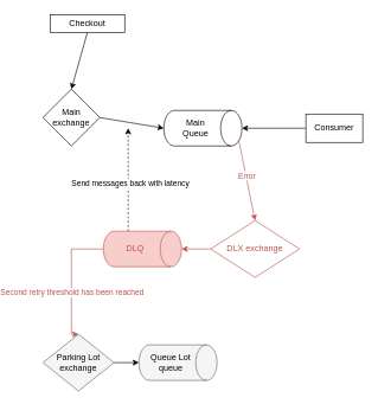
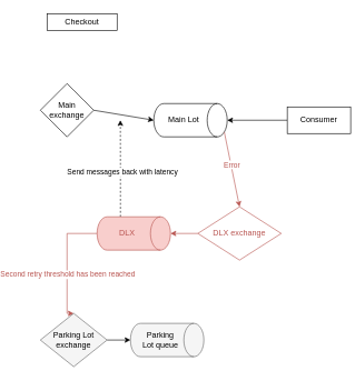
  <mxCell id="0" />
  <mxCell id="1" parent="0" />
  <mxCell id="2" value="&lt;font color=&quot;#000000&quot;&gt;Main exchange&lt;/font&gt;" style="rhombus;whiteSpace=wrap;html=1;fontColor=#D79B00;" vertex="1" parent="1"><mxGeometry x="20" y="125" width="80" height="80" as="geometry" /></mxCell>
  <mxCell id="3" value="" style="endArrow=classic;html=1;rounded=0;fontColor=#D79B00;exitX=1;exitY=0.5;exitDx=0;exitDy=0;entryX=0.5;entryY=1;entryDx=0;entryDy=0;entryPerimeter=0;" edge="1" parent="1" source="2" target="4"><mxGeometry width="50" height="50" relative="1" as="geometry"><mxPoint x="230" y="190" as="sourcePoint" /><mxPoint x="200" y="180" as="targetPoint" /></mxGeometry></mxCell>
  <mxCell id="4" value="&lt;p style=&quot;line-height: 1;&quot;&gt;&lt;br&gt;&lt;/p&gt;" style="shape=cylinder3;boundedLbl=1;backgroundOutline=1;size=15;fontColor=default;rotation=90;whiteSpace=wrap;html=1;" vertex="1" parent="1"><mxGeometry x="220" y="125" width="50" height="110" as="geometry" /></mxCell>
  <mxCell id="5" value="Checkout" style="rounded=0;whiteSpace=wrap;html=1;fontColor=#000000;" vertex="1" parent="1"><mxGeometry x="30" y="20" width="105" height="25" as="geometry" /></mxCell>
- <mxCell id="6" value="" style="endArrow=classic;html=1;rounded=0;fontColor=#000000;exitX=0.5;exitY=1;exitDx=0;exitDy=0;entryX=0.5;entryY=0;entryDx=0;entryDy=0;" edge="1" parent="1" source="5" target="2"><mxGeometry width="50" height="50" relative="1" as="geometry"><mxPoint x="220" y="160" as="sourcePoint" /><mxPoint x="270" y="110" as="targetPoint" /></mxGeometry></mxCell>
- <mxCell id="7" value="Main Queue" style="text;html=1;strokeColor=none;fillColor=none;align=center;verticalAlign=middle;whiteSpace=wrap;rounded=0;fontColor=#000000;" vertex="1" parent="1"><mxGeometry x="205" y="165" width="60" height="30" as="geometry" /></mxCell>
+ <mxCell id="7" value="Main Lot" style="text;html=1;strokeColor=none;fillColor=none;align=center;verticalAlign=middle;whiteSpace=wrap;rounded=0;fontColor=#000000;" vertex="1" parent="1"><mxGeometry x="205" y="165" width="60" height="30" as="geometry" /></mxCell>
  <mxCell id="8" value="" style="endArrow=classic;html=1;rounded=0;fontColor=#000000;entryX=0.5;entryY=0;entryDx=0;entryDy=0;entryPerimeter=0;exitX=0;exitY=0.5;exitDx=0;exitDy=0;" edge="1" parent="1" source="9" target="4"><mxGeometry width="50" height="50" relative="1" as="geometry"><mxPoint x="390" y="180" as="sourcePoint" /><mxPoint x="450" y="165" as="targetPoint" /></mxGeometry></mxCell>
- <mxCell id="9" value="Consumer" style="rounded=0;whiteSpace=wrap;html=1;fontColor=#000000;" vertex="1" parent="1"><mxGeometry x="390" y="160" width="80" height="40" as="geometry" /></mxCell>
+ <mxCell id="9" value="Consumer" style="rounded=0;whiteSpace=wrap;html=1;fontColor=#000000;" vertex="1" parent="1"><mxGeometry x="390" y="160" width="95" height="40" as="geometry" /></mxCell>
  <mxCell id="10" value="" style="endArrow=classic;html=1;rounded=0;fontColor=#B85450;fillColor=#f8cecc;strokeColor=#b85450;exitX=0.855;exitY=0;exitDx=0;exitDy=4.35;exitPerimeter=0;entryX=0.5;entryY=0;entryDx=0;entryDy=0;" edge="1" parent="1" source="4" target="13"><mxGeometry width="50" height="50" relative="1" as="geometry"><mxPoint x="320" y="220" as="sourcePoint" /><mxPoint x="296" y="340" as="targetPoint" /><Array as="points" /></mxGeometry></mxCell>
  <mxCell id="11" value="Error" style="edgeLabel;html=1;align=center;verticalAlign=middle;resizable=0;points=[];fontColor=#B85450;" vertex="1" connectable="0" parent="10"><mxGeometry x="-0.133" y="1" relative="1" as="geometry"><mxPoint as="offset" /></mxGeometry></mxCell>
  <mxCell id="12" style="edgeStyle=orthogonalEdgeStyle;rounded=0;orthogonalLoop=1;jettySize=auto;html=1;exitX=0;exitY=0.5;exitDx=0;exitDy=0;entryX=0.5;entryY=0;entryDx=0;entryDy=0;entryPerimeter=0;fontColor=#B85450;fillColor=#f8cecc;strokeColor=#b85450;" edge="1" parent="1" source="13" target="18"><mxGeometry relative="1" as="geometry" /></mxCell>
  <mxCell id="13" value="&lt;font&gt;DLX exchange&lt;/font&gt;" style="rhombus;whiteSpace=wrap;html=1;fontColor=#B85450;strokeColor=#B85450;" vertex="1" parent="1"><mxGeometry x="256" y="310" width="125" height="80" as="geometry" /></mxCell>
  <mxCell id="14" style="edgeStyle=orthogonalEdgeStyle;rounded=0;orthogonalLoop=1;jettySize=auto;html=1;exitX=0;exitY=0;exitDx=0;exitDy=75;exitPerimeter=0;fontColor=#000000;fillColor=#f8cecc;strokeColor=#000000;dashed=1;" edge="1" parent="1" source="18"><mxGeometry relative="1" as="geometry"><mxPoint x="139.857" y="180" as="targetPoint" /></mxGeometry></mxCell>
  <mxCell id="15" value="Send messages back with latency" style="edgeLabel;html=1;align=center;verticalAlign=middle;resizable=0;points=[];fontColor=#000000;" vertex="1" connectable="0" parent="14"><mxGeometry x="0.082" relative="1" as="geometry"><mxPoint x="2" y="11" as="offset" /></mxGeometry></mxCell>
  <mxCell id="16" style="edgeStyle=orthogonalEdgeStyle;rounded=0;orthogonalLoop=1;jettySize=auto;html=1;exitX=0.5;exitY=1;exitDx=0;exitDy=0;exitPerimeter=0;fontColor=#B85450;fillColor=#f8cecc;strokeColor=#b85450;entryX=0.5;entryY=0;entryDx=0;entryDy=0;" edge="1" parent="1" source="18" target="21"><mxGeometry relative="1" as="geometry"><mxPoint x="60" y="470" as="targetPoint" /><Array as="points"><mxPoint x="60" y="350" /></Array></mxGeometry></mxCell>
  <mxCell id="17" value="Second retry threshold has been reached" style="edgeLabel;html=1;align=center;verticalAlign=middle;resizable=0;points=[];fontColor=#B85450;" vertex="1" connectable="0" parent="16"><mxGeometry x="0.153" relative="1" as="geometry"><mxPoint y="5" as="offset" /></mxGeometry></mxCell>
  <mxCell id="18" value="&lt;p style=&quot;line-height: 1;&quot;&gt;&lt;br&gt;&lt;/p&gt;" style="shape=cylinder3;boundedLbl=1;backgroundOutline=1;size=15;rotation=90;whiteSpace=wrap;html=1;fillColor=#f8cecc;strokeColor=#b85450;" vertex="1" parent="1"><mxGeometry x="135" y="295" width="50" height="110" as="geometry" /></mxCell>
- <mxCell id="19" value="DLQ" style="text;html=1;strokeColor=none;fillColor=none;align=center;verticalAlign=middle;whiteSpace=wrap;rounded=0;fontColor=#B85450;" vertex="1" parent="1"><mxGeometry x="120" y="335" width="60" height="30" as="geometry" /></mxCell>
+ <mxCell id="19" value="DLX" style="text;html=1;strokeColor=none;fillColor=none;align=center;verticalAlign=middle;whiteSpace=wrap;rounded=0;fontColor=#B85450;" vertex="1" parent="1"><mxGeometry x="120" y="335" width="60" height="30" as="geometry" /></mxCell>
  <mxCell id="20" style="edgeStyle=orthogonalEdgeStyle;rounded=0;orthogonalLoop=1;jettySize=auto;html=1;exitX=1;exitY=0.5;exitDx=0;exitDy=0;entryX=0.5;entryY=1;entryDx=0;entryDy=0;entryPerimeter=0;fontColor=#000000;strokeColor=#000000;" edge="1" parent="1" source="21" target="22"><mxGeometry relative="1" as="geometry" /></mxCell>
  <mxCell id="21" value="&lt;font color=&quot;#000000&quot;&gt;Parking Lot exchange&lt;/font&gt;" style="rhombus;whiteSpace=wrap;html=1;fillColor=#f5f5f5;strokeColor=#666666;fontColor=#333333;" vertex="1" parent="1"><mxGeometry x="20" y="470" width="100" height="80" as="geometry" /></mxCell>
  <mxCell id="22" value="&lt;p style=&quot;line-height: 1;&quot;&gt;&lt;br&gt;&lt;/p&gt;" style="shape=cylinder3;boundedLbl=1;backgroundOutline=1;size=15;rotation=90;whiteSpace=wrap;html=1;fillColor=#f5f5f5;strokeColor=#666666;fontColor=#000000;" vertex="1" parent="1"><mxGeometry x="185" y="455" width="50" height="110" as="geometry" /></mxCell>
- <mxCell id="23" value="Queue Lot queue" style="text;html=1;strokeColor=none;fillColor=none;align=center;verticalAlign=middle;whiteSpace=wrap;rounded=0;fontColor=#000000;" vertex="1" parent="1"><mxGeometry x="170" y="495" width="60" height="30" as="geometry" /></mxCell>
+ <mxCell id="23" value="Parking Lot queue" style="text;html=1;strokeColor=none;fillColor=none;align=center;verticalAlign=middle;whiteSpace=wrap;rounded=0;fontColor=#000000;" vertex="1" parent="1"><mxGeometry x="170" y="495" width="60" height="30" as="geometry" /></mxCell>
